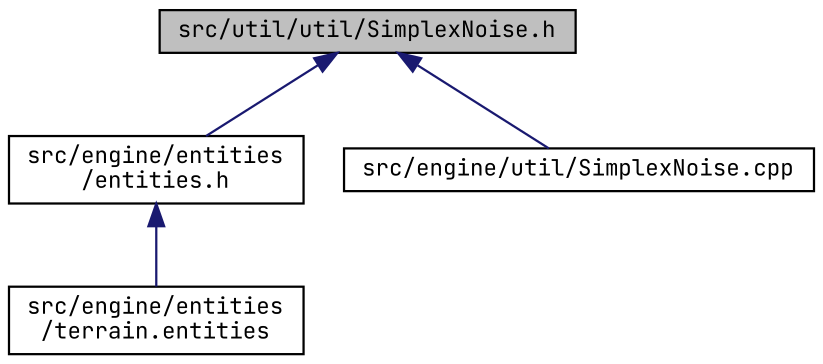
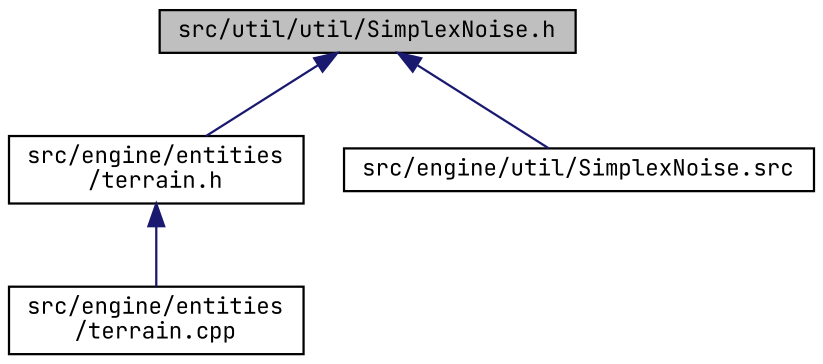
  digraph {
    fontname="JetBrains Mono"
    node [color=black fillcolor=white fontname="JetBrains Mono" fontsize=10 shape=record style=filled]
    edge [color=midnightblue dir=back fontname="JetBrains Mono" fontsize=10 labelfontname=Helvetica labelfontsize=10 style=solid]
    n1 [fillcolor=grey75 fontcolor=black height=0.2 label="src/util/util/SimplexNoise.h" width=0.4]
-   n2 [height=0.2 label="src/engine/entities\l/entities.h" width=0.4]
-   n3 [height=0.2 label="src/engine/util/SimplexNoise.cpp" width=0.4]
-   n4 [height=0.2 label="src/engine/entities\l/terrain.entities" width=0.4]
+   n2 [height=0.2 label="src/engine/entities\l/terrain.h" width=0.4]
+   n3 [height=0.2 label="src/engine/util/SimplexNoise.src" width=0.4]
+   n4 [height=0.2 label="src/engine/entities\l/terrain.cpp" width=0.4]
    n1 -> n2
    n1 -> n3
    n2 -> n4
  }
